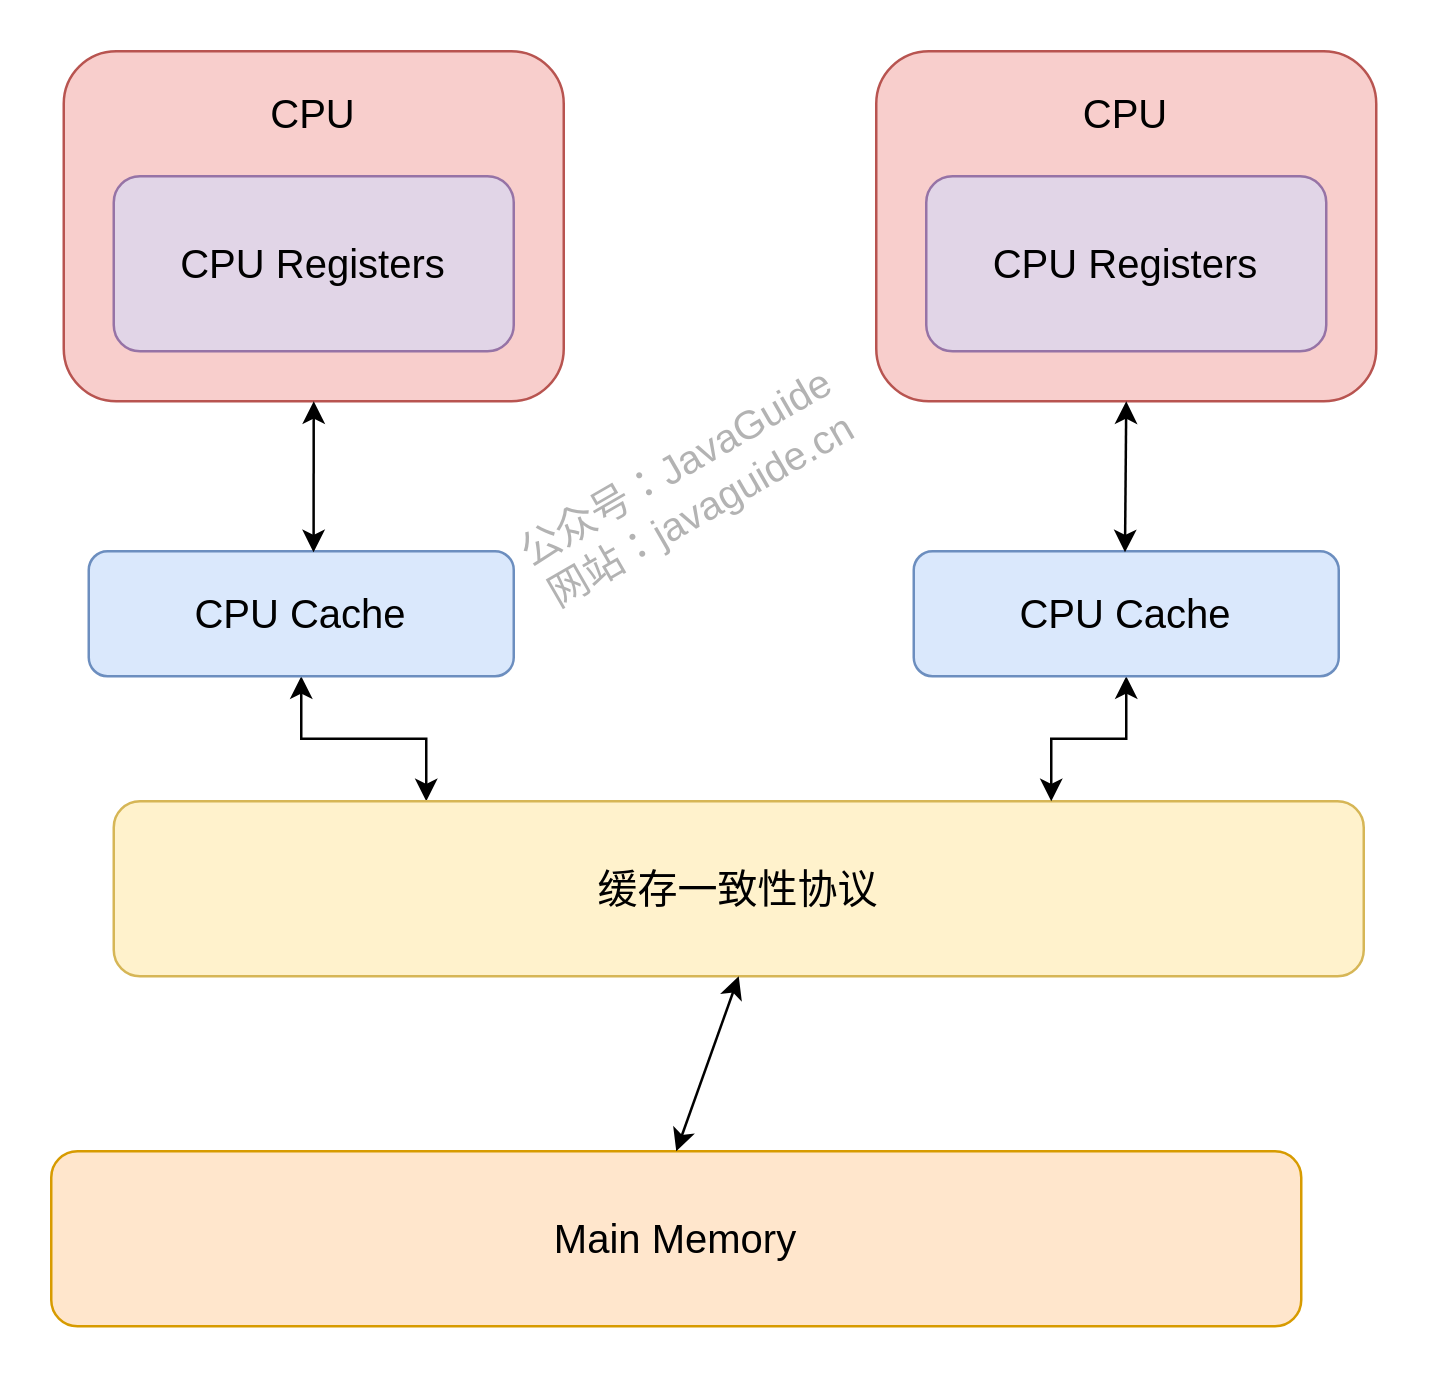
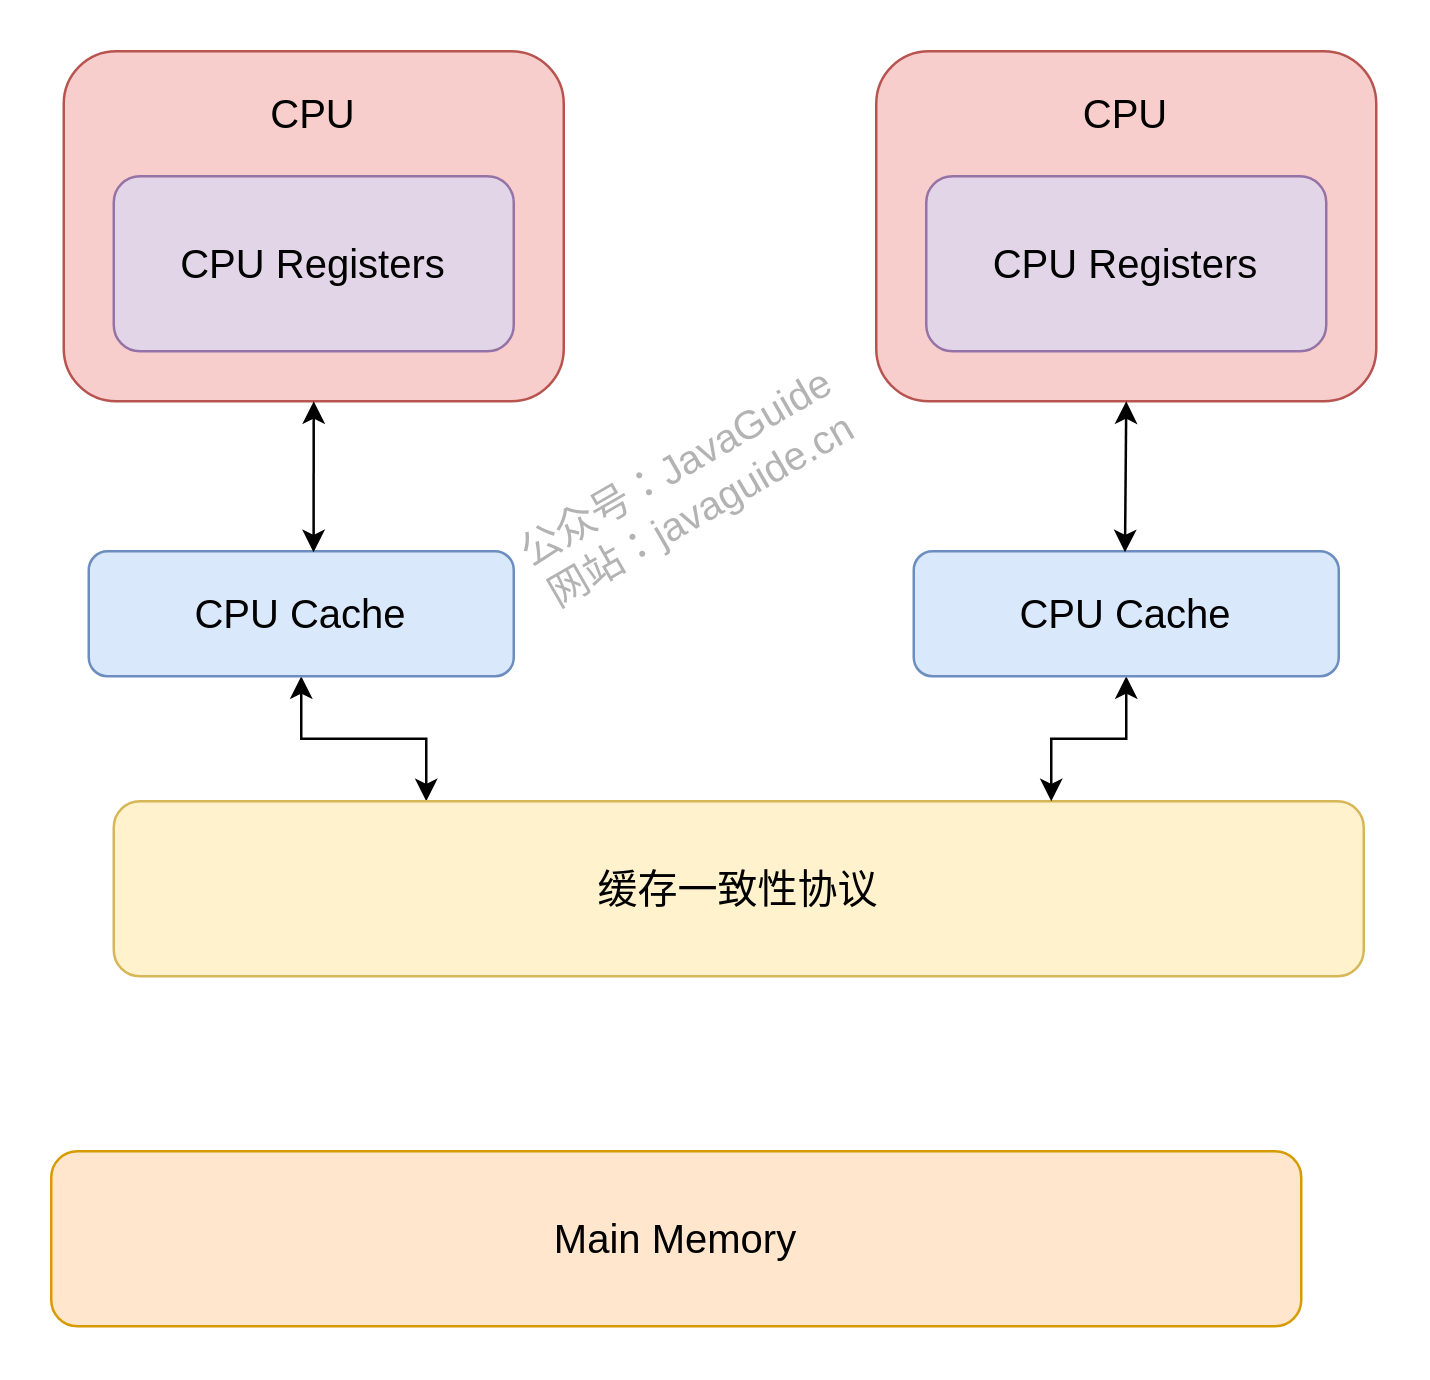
  <mxCell id="0" />
  <mxCell id="1" parent="0" />
  <mxCell id="2" value="" style="rounded=1;whiteSpace=wrap;html=1;fontSize=16;fillColor=#f8cecc;strokeColor=#b85450;sketch=0;shadow=0;" parent="1" vertex="1"><mxGeometry x="25" y="20" width="200" height="140" as="geometry" /></mxCell>
  <mxCell id="3" value="CPU Registers" style="rounded=1;whiteSpace=wrap;html=1;fillColor=#e1d5e7;strokeColor=#9673a6;sketch=0;fontSize=16;shadow=0;" parent="1" vertex="1"><mxGeometry x="45" y="70" width="160" height="70" as="geometry" /></mxCell>
  <mxCell id="4" value="CPU" style="text;html=1;strokeColor=none;fillColor=none;align=center;verticalAlign=middle;whiteSpace=wrap;rounded=0;fontSize=16;sketch=0;shadow=0;" parent="1" vertex="1"><mxGeometry x="75" y="30" width="100" height="30" as="geometry" /></mxCell>
  <mxCell id="5" style="edgeStyle=orthogonalEdgeStyle;rounded=0;orthogonalLoop=1;jettySize=auto;html=1;entryX=0.25;entryY=0;entryDx=0;entryDy=0;startArrow=classic;startFill=1;sketch=0;fontSize=16;" parent="1" source="6" target="8" edge="1"><mxGeometry relative="1" as="geometry" /></mxCell>
  <mxCell id="6" value="CPU Cache" style="rounded=1;whiteSpace=wrap;html=1;strokeColor=#6c8ebf;fillColor=#dae8fc;sketch=0;fontSize=16;shadow=0;" parent="1" vertex="1"><mxGeometry x="35" y="220" width="170" height="50" as="geometry" /></mxCell>
  <mxCell id="7" value="" style="endArrow=classic;startArrow=classic;html=1;fontSize=16;exitX=0.529;exitY=0.009;exitDx=0;exitDy=0;exitPerimeter=0;shadow=0;entryX=0.5;entryY=1;entryDx=0;entryDy=0;sketch=0;" parent="1" source="6" target="2" edge="1"><mxGeometry width="50" height="50" relative="1" as="geometry"><mxPoint x="105" y="230" as="sourcePoint" /><mxPoint x="132" y="135" as="targetPoint" /></mxGeometry></mxCell>
  <mxCell id="8" value="缓存一致性协议" style="rounded=1;whiteSpace=wrap;html=1;strokeColor=#d6b656;sketch=0;fontSize=16;shadow=0;fillColor=#fff2cc;" parent="1" vertex="1"><mxGeometry x="45" y="320" width="500" height="70" as="geometry" /></mxCell>
  <mxCell id="9" value="公众号：JavaGuide&lt;br style=&quot;font-size: 16px;&quot;&gt;网站：javaguide.cn" style="text;html=1;strokeColor=none;fillColor=none;align=center;verticalAlign=middle;whiteSpace=wrap;rounded=0;labelBackgroundColor=none;fontSize=16;fontColor=#B3B3B3;rotation=-30;sketch=0;shadow=0;" parent="1" vertex="1"><mxGeometry x="185" y="190" width="180" height="10" as="geometry" /></mxCell>
  <mxCell id="10" value="" style="rounded=1;whiteSpace=wrap;html=1;fontSize=16;fillColor=#f8cecc;strokeColor=#b85450;sketch=0;shadow=0;" parent="1" vertex="1"><mxGeometry x="350" y="20" width="200" height="140" as="geometry" /></mxCell>
  <mxCell id="11" value="CPU Registers" style="rounded=1;whiteSpace=wrap;html=1;fillColor=#e1d5e7;strokeColor=#9673a6;sketch=0;fontSize=16;shadow=0;" parent="1" vertex="1"><mxGeometry x="370" y="70" width="160" height="70" as="geometry" /></mxCell>
  <mxCell id="12" value="CPU" style="text;html=1;strokeColor=none;fillColor=none;align=center;verticalAlign=middle;whiteSpace=wrap;rounded=0;fontSize=16;sketch=0;shadow=0;" parent="1" vertex="1"><mxGeometry x="400" y="30" width="100" height="30" as="geometry" /></mxCell>
  <mxCell id="13" style="edgeStyle=orthogonalEdgeStyle;rounded=0;orthogonalLoop=1;jettySize=auto;html=1;entryX=0.75;entryY=0;entryDx=0;entryDy=0;startArrow=classic;startFill=1;sketch=0;fontSize=16;" parent="1" source="14" target="8" edge="1"><mxGeometry relative="1" as="geometry" /></mxCell>
  <mxCell id="14" value="CPU Cache" style="rounded=1;whiteSpace=wrap;html=1;strokeColor=#6c8ebf;fillColor=#dae8fc;sketch=0;fontSize=16;shadow=0;" parent="1" vertex="1"><mxGeometry x="365" y="220" width="170" height="50" as="geometry" /></mxCell>
  <mxCell id="15" value="" style="endArrow=classic;startArrow=classic;html=1;fontSize=16;exitX=0.529;exitY=0.009;exitDx=0;exitDy=0;exitPerimeter=0;shadow=0;sketch=0;" parent="1" edge="1"><mxGeometry width="50" height="50" relative="1" as="geometry"><mxPoint x="449.5" y="220.45" as="sourcePoint" /><mxPoint x="450" y="160" as="targetPoint" /></mxGeometry></mxCell>
  <mxCell id="16" value="Main Memory" style="rounded=1;whiteSpace=wrap;html=1;sketch=0;fontSize=16;shadow=0;fillColor=#ffe6cc;strokeColor=#d79b00;" parent="1" vertex="1"><mxGeometry x="20" y="460" width="500" height="70" as="geometry" /></mxCell>
- <mxCell id="17" value="" style="endArrow=classic;startArrow=classic;html=1;entryX=0.5;entryY=1;entryDx=0;entryDy=0;exitX=0.5;exitY=0;exitDx=0;exitDy=0;sketch=0;fontSize=16;" parent="1" source="16" target="8" edge="1"><mxGeometry width="50" height="50" relative="1" as="geometry"><mxPoint x="275" y="470" as="sourcePoint" /><mxPoint x="325" y="420" as="targetPoint" /></mxGeometry></mxCell>
